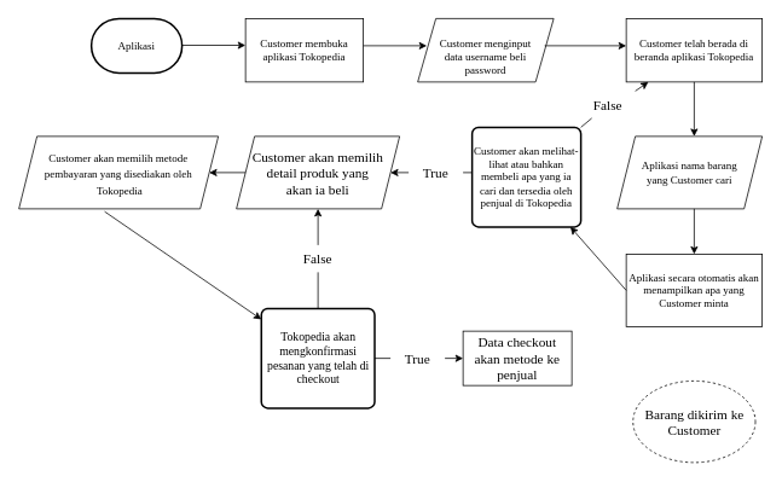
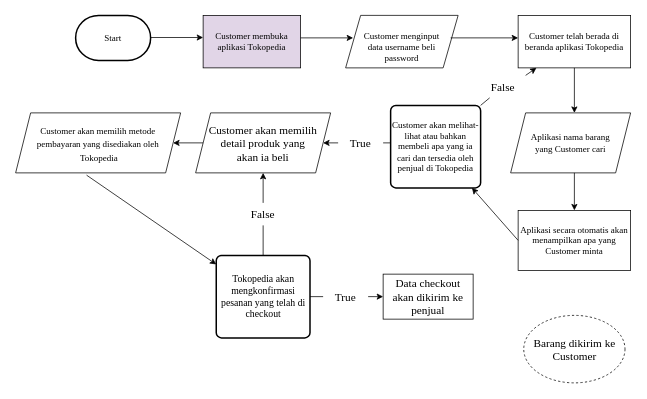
  <mxCell id="0" />
  <mxCell id="1" parent="0" />
- <mxCell id="2" value="Aplikasi" style="strokeWidth=2;html=1;shape=mxgraph.flowchart.terminator;whiteSpace=wrap;fontFamily=Times New Roman;" vertex="1" parent="1"><mxGeometry x="100" y="20" width="100" height="60" as="geometry" /></mxCell>
+ <mxCell id="2" value="Start" style="strokeWidth=2;html=1;shape=mxgraph.flowchart.terminator;whiteSpace=wrap;fontFamily=Times New Roman;" vertex="1" parent="1"><mxGeometry x="100" y="20" width="100" height="60" as="geometry" /></mxCell>
  <mxCell id="3" value="" style="endArrow=classic;html=1;rounded=0;fontFamily=Times New Roman;" edge="1" parent="1"><mxGeometry width="50" height="50" relative="1" as="geometry"><mxPoint x="200" y="49.5" as="sourcePoint" /><mxPoint x="270" y="49.5" as="targetPoint" /></mxGeometry></mxCell>
- <mxCell id="4" value="Customer membuka aplikasi Tokopedia" style="rounded=0;whiteSpace=wrap;html=1;fontFamily=Times New Roman;" vertex="1" parent="1"><mxGeometry x="270" y="20" width="130" height="70" as="geometry" /></mxCell>
+ <mxCell id="4" value="Customer membuka aplikasi Tokopedia" style="rounded=0;whiteSpace=wrap;html=1;fontFamily=Times New Roman;fillColor=#e1d5e7;" vertex="1" parent="1"><mxGeometry x="270" y="20" width="130" height="70" as="geometry" /></mxCell>
  <mxCell id="5" value="" style="endArrow=classic;html=1;rounded=0;fontFamily=Times New Roman;" edge="1" parent="1"><mxGeometry width="50" height="50" relative="1" as="geometry"><mxPoint x="400" y="50" as="sourcePoint" /><mxPoint x="470" y="50" as="targetPoint" /></mxGeometry></mxCell>
  <mxCell id="6" value="&lt;br&gt;Customer menginput &lt;br&gt;data username beli &lt;br&gt;password" style="shape=parallelogram;perimeter=parallelogramPerimeter;whiteSpace=wrap;html=1;fixedSize=1;fontFamily=Times New Roman;" vertex="1" parent="1"><mxGeometry x="460" y="20" width="150" height="70" as="geometry" /></mxCell>
  <mxCell id="7" value="" style="endArrow=classic;html=1;rounded=0;fontFamily=Times New Roman;" edge="1" parent="1"><mxGeometry width="50" height="50" relative="1" as="geometry"><mxPoint x="600" y="50" as="sourcePoint" /><mxPoint x="690" y="50" as="targetPoint" /><Array as="points" /></mxGeometry></mxCell>
  <mxCell id="8" value="Customer telah berada di beranda aplikasi Tokopedia" style="rounded=0;whiteSpace=wrap;html=1;fontFamily=Times New Roman;" vertex="1" parent="1"><mxGeometry x="690" y="20" width="150" height="70" as="geometry" /></mxCell>
  <mxCell id="9" value="" style="endArrow=classic;html=1;rounded=0;fontFamily=Times New Roman;exitX=0.5;exitY=1;exitDx=0;exitDy=0;" edge="1" parent="1" source="8"><mxGeometry width="50" height="50" relative="1" as="geometry"><mxPoint x="730" y="160" as="sourcePoint" /><mxPoint x="765" y="150" as="targetPoint" /></mxGeometry></mxCell>
  <mxCell id="10" value="Aplikasi nama barang &lt;br&gt;yang Customer cari" style="shape=parallelogram;perimeter=parallelogramPerimeter;whiteSpace=wrap;html=1;fixedSize=1;fontFamily=Times New Roman;" vertex="1" parent="1"><mxGeometry x="680" y="150" width="160" height="80" as="geometry" /></mxCell>
  <mxCell id="11" value="" style="endArrow=classic;html=1;rounded=0;fontFamily=Times New Roman;entryX=0.5;entryY=0;entryDx=0;entryDy=0;" edge="1" parent="1" target="12"><mxGeometry width="50" height="50" relative="1" as="geometry"><mxPoint x="765" y="230" as="sourcePoint" /><mxPoint x="760" y="280" as="targetPoint" /><Array as="points" /></mxGeometry></mxCell>
  <mxCell id="12" value="Aplikasi secara otomatis akan menampilkan apa yang Customer minta" style="rounded=0;whiteSpace=wrap;html=1;fontFamily=Times New Roman;" vertex="1" parent="1"><mxGeometry x="690" y="280" width="150" height="80" as="geometry" /></mxCell>
  <mxCell id="13" value="" style="endArrow=classic;html=1;rounded=0;fontFamily=Times New Roman;exitX=0;exitY=0.5;exitDx=0;exitDy=0;" edge="1" parent="1" source="12" target="14"><mxGeometry width="50" height="50" relative="1" as="geometry"><mxPoint x="510" y="270" as="sourcePoint" /><mxPoint x="610" y="270" as="targetPoint" /></mxGeometry></mxCell>
  <mxCell id="14" value="Customer akan melihat-lihat atau bahkan membeli apa yang ia cari dan tersedia oleh penjual di Tokopedia" style="rounded=1;whiteSpace=wrap;html=1;absoluteArcSize=1;arcSize=14;strokeWidth=2;fontFamily=Times New Roman;" vertex="1" parent="1"><mxGeometry x="520" y="140" width="120" height="110" as="geometry" /></mxCell>
  <mxCell id="15" value="" style="endArrow=classic;html=1;rounded=0;fontFamily=Times New Roman;exitX=1;exitY=0;exitDx=0;exitDy=0;startArrow=none;" edge="1" parent="1" source="16" target="8"><mxGeometry width="50" height="50" relative="1" as="geometry"><mxPoint x="510" y="240" as="sourcePoint" /><mxPoint x="560" y="190" as="targetPoint" /></mxGeometry></mxCell>
  <mxCell id="16" value="False" style="text;html=1;strokeColor=none;fillColor=none;align=center;verticalAlign=middle;whiteSpace=wrap;rounded=0;fontFamily=Times New Roman;fontSize=15;" vertex="1" parent="1"><mxGeometry x="640" y="100" width="60" height="30" as="geometry" /></mxCell>
  <mxCell id="17" value="" style="endArrow=none;html=1;rounded=0;fontFamily=Times New Roman;exitX=1;exitY=0;exitDx=0;exitDy=0;" edge="1" parent="1" source="14" target="16"><mxGeometry width="50" height="50" relative="1" as="geometry"><mxPoint x="640" y="140" as="sourcePoint" /><mxPoint x="713.529" y="90" as="targetPoint" /></mxGeometry></mxCell>
  <mxCell id="18" value="Customer akan memilih detail produk yang &lt;br&gt;akan ia beli" style="shape=parallelogram;perimeter=parallelogramPerimeter;whiteSpace=wrap;html=1;fixedSize=1;fontFamily=Times New Roman;fontSize=15;" vertex="1" parent="1"><mxGeometry x="260" y="150" width="180" height="80" as="geometry" /></mxCell>
  <mxCell id="19" value="" style="endArrow=classic;html=1;rounded=0;fontFamily=Times New Roman;fontSize=15;entryX=1;entryY=0.5;entryDx=0;entryDy=0;startArrow=none;" edge="1" parent="1" source="20" target="18"><mxGeometry width="50" height="50" relative="1" as="geometry"><mxPoint x="520" y="190" as="sourcePoint" /><mxPoint x="560" y="190" as="targetPoint" /></mxGeometry></mxCell>
  <mxCell id="20" value="True" style="text;html=1;strokeColor=none;fillColor=none;align=center;verticalAlign=middle;whiteSpace=wrap;rounded=0;fontFamily=Times New Roman;fontSize=15;" vertex="1" parent="1"><mxGeometry x="450" y="175" width="60" height="30" as="geometry" /></mxCell>
  <mxCell id="21" value="" style="endArrow=none;html=1;rounded=0;fontFamily=Times New Roman;fontSize=15;entryX=1;entryY=0.5;entryDx=0;entryDy=0;" edge="1" parent="1" target="20"><mxGeometry width="50" height="50" relative="1" as="geometry"><mxPoint x="520" y="190" as="sourcePoint" /><mxPoint x="440" y="190" as="targetPoint" /></mxGeometry></mxCell>
  <mxCell id="22" value="" style="endArrow=classic;html=1;rounded=0;fontFamily=Times New Roman;fontSize=15;exitX=0;exitY=0.5;exitDx=0;exitDy=0;" edge="1" parent="1" source="18" target="23"><mxGeometry width="50" height="50" relative="1" as="geometry"><mxPoint x="510" y="260" as="sourcePoint" /><mxPoint x="210" y="190" as="targetPoint" /></mxGeometry></mxCell>
  <mxCell id="23" value="&lt;font style=&quot;font-size: 12px&quot;&gt;Customer akan memilih metode &lt;br&gt;pembayaran yang disediakan oleh&lt;br&gt;&amp;nbsp;Tokopedia&lt;/font&gt;" style="shape=parallelogram;perimeter=parallelogramPerimeter;whiteSpace=wrap;html=1;fixedSize=1;fontFamily=Times New Roman;fontSize=15;" vertex="1" parent="1"><mxGeometry x="20" y="150" width="220" height="80" as="geometry" /></mxCell>
  <mxCell id="24" value="" style="endArrow=classic;html=1;rounded=0;fontFamily=Times New Roman;fontSize=12;exitX=0.43;exitY=1.038;exitDx=0;exitDy=0;exitPerimeter=0;" edge="1" parent="1" source="23" target="25"><mxGeometry width="50" height="50" relative="1" as="geometry"><mxPoint x="450" y="240" as="sourcePoint" /><mxPoint x="240" y="330" as="targetPoint" /></mxGeometry></mxCell>
  <mxCell id="25" value="&lt;font style=&quot;font-size: 13px&quot;&gt;Tokopedia akan mengkonfirmasi pesanan yang telah di checkout&lt;/font&gt;" style="rounded=1;whiteSpace=wrap;html=1;absoluteArcSize=1;arcSize=14;strokeWidth=2;fontFamily=Times New Roman;fontSize=12;" vertex="1" parent="1"><mxGeometry x="287.5" y="340" width="125" height="110" as="geometry" /></mxCell>
  <mxCell id="26" value="" style="endArrow=classic;html=1;rounded=0;fontFamily=Times New Roman;fontSize=13;exitX=0.5;exitY=0;exitDx=0;exitDy=0;entryX=0.5;entryY=1;entryDx=0;entryDy=0;startArrow=none;" edge="1" parent="1" source="27" target="18"><mxGeometry width="50" height="50" relative="1" as="geometry"><mxPoint x="450" y="340" as="sourcePoint" /><mxPoint x="500" y="290" as="targetPoint" /></mxGeometry></mxCell>
  <mxCell id="27" value="False" style="text;html=1;strokeColor=none;fillColor=none;align=center;verticalAlign=middle;whiteSpace=wrap;rounded=0;fontFamily=Times New Roman;fontSize=15;" vertex="1" parent="1"><mxGeometry x="320" y="270" width="60" height="30" as="geometry" /></mxCell>
  <mxCell id="28" value="" style="endArrow=none;html=1;rounded=0;fontFamily=Times New Roman;fontSize=13;exitX=0.5;exitY=0;exitDx=0;exitDy=0;entryX=0.5;entryY=1;entryDx=0;entryDy=0;" edge="1" parent="1" source="25" target="27"><mxGeometry width="50" height="50" relative="1" as="geometry"><mxPoint x="350" y="340" as="sourcePoint" /><mxPoint x="350" y="242.5" as="targetPoint" /></mxGeometry></mxCell>
  <mxCell id="29" value="" style="endArrow=classic;html=1;rounded=0;fontFamily=Times New Roman;fontSize=15;exitX=1;exitY=0.5;exitDx=0;exitDy=0;startArrow=none;" edge="1" parent="1" source="31" target="30"><mxGeometry width="50" height="50" relative="1" as="geometry"><mxPoint x="450" y="340" as="sourcePoint" /><mxPoint x="490" y="395" as="targetPoint" /></mxGeometry></mxCell>
- <mxCell id="30" value="Data checkout akan metode ke penjual" style="rounded=0;whiteSpace=wrap;html=1;fontFamily=Times New Roman;fontSize=15;" vertex="1" parent="1"><mxGeometry x="510" y="365" width="120" height="60" as="geometry" /></mxCell>
+ <mxCell id="30" value="Data checkout akan dikirim ke penjual" style="rounded=0;whiteSpace=wrap;html=1;fontFamily=Times New Roman;fontSize=15;" vertex="1" parent="1"><mxGeometry x="510" y="365" width="120" height="60" as="geometry" /></mxCell>
  <mxCell id="31" value="True" style="text;html=1;strokeColor=none;fillColor=none;align=center;verticalAlign=middle;whiteSpace=wrap;rounded=0;fontFamily=Times New Roman;fontSize=15;" vertex="1" parent="1"><mxGeometry x="430" y="380" width="60" height="30" as="geometry" /></mxCell>
  <mxCell id="32" value="" style="endArrow=none;html=1;rounded=0;fontFamily=Times New Roman;fontSize=15;exitX=1;exitY=0.5;exitDx=0;exitDy=0;" edge="1" parent="1" source="25" target="31"><mxGeometry width="50" height="50" relative="1" as="geometry"><mxPoint x="412.5" y="395" as="sourcePoint" /><mxPoint x="510" y="395" as="targetPoint" /></mxGeometry></mxCell>
  <mxCell id="33" value="Barang dikirim ke Customer" style="ellipse;whiteSpace=wrap;html=1;fontFamily=Times New Roman;fontSize=15;dashed=1;" vertex="1" parent="1"><mxGeometry x="697.5" y="420" width="135" height="90" as="geometry" /></mxCell>
